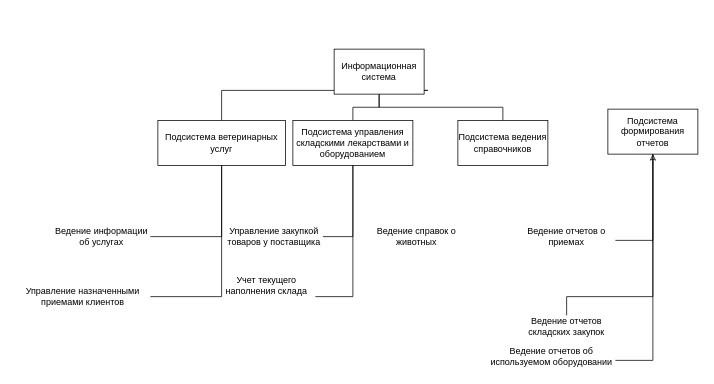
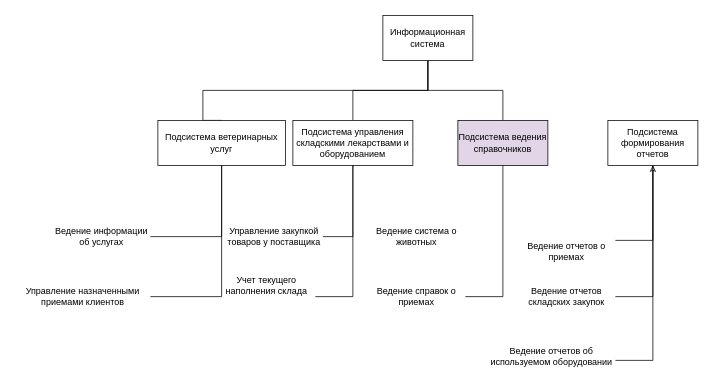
  <mxCell id="0" />
  <mxCell id="1" parent="0" />
  <mxCell id="2" style="edgeStyle=orthogonalEdgeStyle;html=1;entryX=0.5;entryY=0;entryDx=0;entryDy=0;rounded=0;endArrow=none;endFill=0;" edge="1" parent="1" source="5" target="6"><mxGeometry relative="1" as="geometry" /></mxCell>
  <mxCell id="3" style="edgeStyle=orthogonalEdgeStyle;rounded=0;html=1;exitX=0.5;exitY=1;exitDx=0;exitDy=0;endArrow=none;endFill=0;" edge="1" parent="1" source="5" target="9"><mxGeometry relative="1" as="geometry" /></mxCell>
  <mxCell id="4" style="edgeStyle=orthogonalEdgeStyle;rounded=0;html=1;entryX=0.5;entryY=0;entryDx=0;entryDy=0;endArrow=none;endFill=0;" edge="1" parent="1" source="5" target="7"><mxGeometry relative="1" as="geometry"><Array as="points"><mxPoint x="570" y="120" /><mxPoint x="270" y="120" /></Array></mxGeometry></mxCell>
- <mxCell id="5" value="Информационная система" style="rounded=0;whiteSpace=wrap;html=1;" vertex="1" parent="1"><mxGeometry x="445" y="65" width="120" height="60" as="geometry" /></mxCell>
+ <mxCell id="5" value="Информационная система" style="rounded=0;whiteSpace=wrap;html=1;" vertex="1" parent="1"><mxGeometry x="510" y="20" width="120" height="60" as="geometry" /></mxCell>
  <mxCell id="6" value="Подсистема управления складскими лекарствами и оборудованием" style="rounded=0;whiteSpace=wrap;html=1;" vertex="1" parent="1"><mxGeometry x="390" y="160" width="160" height="60" as="geometry" /></mxCell>
  <mxCell id="7" value="Подсистема ветеринарных услуг" style="rounded=0;whiteSpace=wrap;html=1;" vertex="1" parent="1"><mxGeometry x="210" y="160" width="170" height="60" as="geometry" /></mxCell>
- <mxCell id="8" value="Подсистема формирования отчетов" style="rounded=0;whiteSpace=wrap;html=1;" vertex="1" parent="1"><mxGeometry x="810" y="145" width="120" height="60" as="geometry" /></mxCell>
- <mxCell id="9" value="Подсистема ведения справочников" style="rounded=0;whiteSpace=wrap;html=1;" vertex="1" parent="1"><mxGeometry x="610" y="160" width="120" height="60" as="geometry" /></mxCell>
+ <mxCell id="8" value="Подсистема формирования отчетов" style="rounded=0;whiteSpace=wrap;html=1;" vertex="1" parent="1"><mxGeometry x="810" y="160" width="120" height="60" as="geometry" /></mxCell>
+ <mxCell id="9" value="Подсистема ведения справочников" style="rounded=0;whiteSpace=wrap;html=1;fillColor=#e1d5e7;" vertex="1" parent="1"><mxGeometry x="610" y="160" width="120" height="60" as="geometry" /></mxCell>
  <mxCell id="10" style="edgeStyle=orthogonalEdgeStyle;rounded=0;html=1;endArrow=none;endFill=0;" edge="1" parent="1" source="11" target="7"><mxGeometry relative="1" as="geometry" /></mxCell>
  <mxCell id="11" value="Ведение информации об услугах" style="text;html=1;strokeColor=none;fillColor=none;align=center;verticalAlign=middle;whiteSpace=wrap;rounded=0;" vertex="1" parent="1"><mxGeometry x="70" y="300" width="130" height="30" as="geometry" /></mxCell>
  <mxCell id="12" style="edgeStyle=orthogonalEdgeStyle;rounded=0;html=1;endArrow=none;endFill=0;" edge="1" parent="1" source="13" target="7"><mxGeometry relative="1" as="geometry" /></mxCell>
  <mxCell id="13" value="Управление назначенными приемами клиентов" style="text;html=1;strokeColor=none;fillColor=none;align=center;verticalAlign=middle;whiteSpace=wrap;rounded=0;" vertex="1" parent="1"><mxGeometry x="20" y="380" width="180" height="30" as="geometry" /></mxCell>
  <mxCell id="14" style="edgeStyle=orthogonalEdgeStyle;rounded=0;html=1;endArrow=none;endFill=0;" edge="1" parent="1" source="15" target="6"><mxGeometry relative="1" as="geometry"><Array as="points"><mxPoint x="470" y="315" /></Array></mxGeometry></mxCell>
  <mxCell id="15" value="Управление закупкой товаров у поставщика" style="text;html=1;strokeColor=none;fillColor=none;align=center;verticalAlign=middle;whiteSpace=wrap;rounded=0;" vertex="1" parent="1"><mxGeometry x="300" y="300" width="130" height="30" as="geometry" /></mxCell>
  <mxCell id="16" style="edgeStyle=orthogonalEdgeStyle;rounded=0;html=1;endArrow=none;endFill=0;" edge="1" parent="1" source="17" target="6"><mxGeometry relative="1" as="geometry"><Array as="points"><mxPoint x="470" y="395" /></Array></mxGeometry></mxCell>
  <mxCell id="17" value="Учет текущего наполнения склада" style="text;html=1;strokeColor=none;fillColor=none;align=center;verticalAlign=middle;whiteSpace=wrap;rounded=0;" vertex="1" parent="1"><mxGeometry x="290" y="365" width="130" height="30" as="geometry" /></mxCell>
- <mxCell id="18" value="Ведение справок о животных" style="text;html=1;strokeColor=none;fillColor=none;align=center;verticalAlign=middle;whiteSpace=wrap;rounded=0;" vertex="1" parent="1"><mxGeometry x="490" y="300" width="130" height="30" as="geometry" /></mxCell>
+ <mxCell id="18" value="Ведение система о животных" style="text;html=1;strokeColor=none;fillColor=none;align=center;verticalAlign=middle;whiteSpace=wrap;rounded=0;" vertex="1" parent="1"><mxGeometry x="490" y="300" width="130" height="30" as="geometry" /></mxCell>
+ <mxCell id="19" style="edgeStyle=orthogonalEdgeStyle;rounded=0;html=1;endArrow=none;endFill=0;" edge="1" parent="1" source="20" target="9"><mxGeometry relative="1" as="geometry"><Array as="points"><mxPoint x="670" y="395" /></Array></mxGeometry></mxCell>
+ <mxCell id="20" value="Ведение справок о приемах" style="text;html=1;strokeColor=none;fillColor=none;align=center;verticalAlign=middle;whiteSpace=wrap;rounded=0;" vertex="1" parent="1"><mxGeometry x="490" y="380" width="130" height="30" as="geometry" /></mxCell>
  <mxCell id="21" style="edgeStyle=orthogonalEdgeStyle;rounded=0;html=1;entryX=0.5;entryY=1;entryDx=0;entryDy=0;endArrow=classic;endFill=0;" edge="1" parent="1" source="22" target="8"><mxGeometry relative="1" as="geometry"><Array as="points"><mxPoint x="870" y="320" /></Array></mxGeometry></mxCell>
- <mxCell id="22" value="Ведение отчетов о приемах" style="text;html=1;strokeColor=none;fillColor=none;align=center;verticalAlign=middle;whiteSpace=wrap;rounded=0;" vertex="1" parent="1"><mxGeometry x="690" y="300" width="130" height="30" as="geometry" /></mxCell>
+ <mxCell id="22" value="Ведение отчетов о приемах" style="text;html=1;strokeColor=none;fillColor=none;align=center;verticalAlign=middle;whiteSpace=wrap;rounded=0;" vertex="1" parent="1"><mxGeometry x="690" y="320" width="130" height="30" as="geometry" /></mxCell>
  <mxCell id="23" style="edgeStyle=orthogonalEdgeStyle;rounded=0;html=1;entryX=0.5;entryY=1;entryDx=0;entryDy=0;endArrow=none;endFill=0;" edge="1" parent="1" source="24" target="8"><mxGeometry relative="1" as="geometry"><Array as="points"><mxPoint x="870" y="395" /></Array></mxGeometry></mxCell>
- <mxCell id="24" value="Ведение отчетов складских закупок" style="text;html=1;strokeColor=none;fillColor=none;align=center;verticalAlign=middle;whiteSpace=wrap;rounded=0;" vertex="1" parent="1"><mxGeometry x="690" y="420" width="130" height="30" as="geometry" /></mxCell>
+ <mxCell id="24" value="Ведение отчетов складских закупок" style="text;html=1;strokeColor=none;fillColor=none;align=center;verticalAlign=middle;whiteSpace=wrap;rounded=0;" vertex="1" parent="1"><mxGeometry x="690" y="380" width="130" height="30" as="geometry" /></mxCell>
  <mxCell id="25" style="edgeStyle=orthogonalEdgeStyle;rounded=0;html=1;entryX=0.5;entryY=1;entryDx=0;entryDy=0;endArrow=none;endFill=0;" edge="1" parent="1" source="26" target="8"><mxGeometry relative="1" as="geometry"><Array as="points"><mxPoint x="870" y="480" /></Array></mxGeometry></mxCell>
  <mxCell id="26" value="Ведение отчетов об используемом оборудовании" style="text;html=1;strokeColor=none;fillColor=none;align=center;verticalAlign=middle;whiteSpace=wrap;rounded=0;" vertex="1" parent="1"><mxGeometry x="650" y="460" width="170" height="30" as="geometry" /></mxCell>
